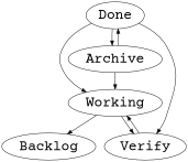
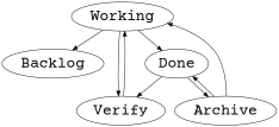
  digraph {
    fontname="Courier Prime"
    node [fontname="Courier Prime" fontsize=30]
    edge [fontname="Courier Prime"]
    Working
    Backlog
    Verify
    Done
    Archive
    Working -> Backlog
    Working -> Verify
    Verify -> Working
-   Done -> Working
+   Working -> Done
    Done -> Verify
    Done -> Archive
    Archive -> Working
    Archive -> Done
  }
